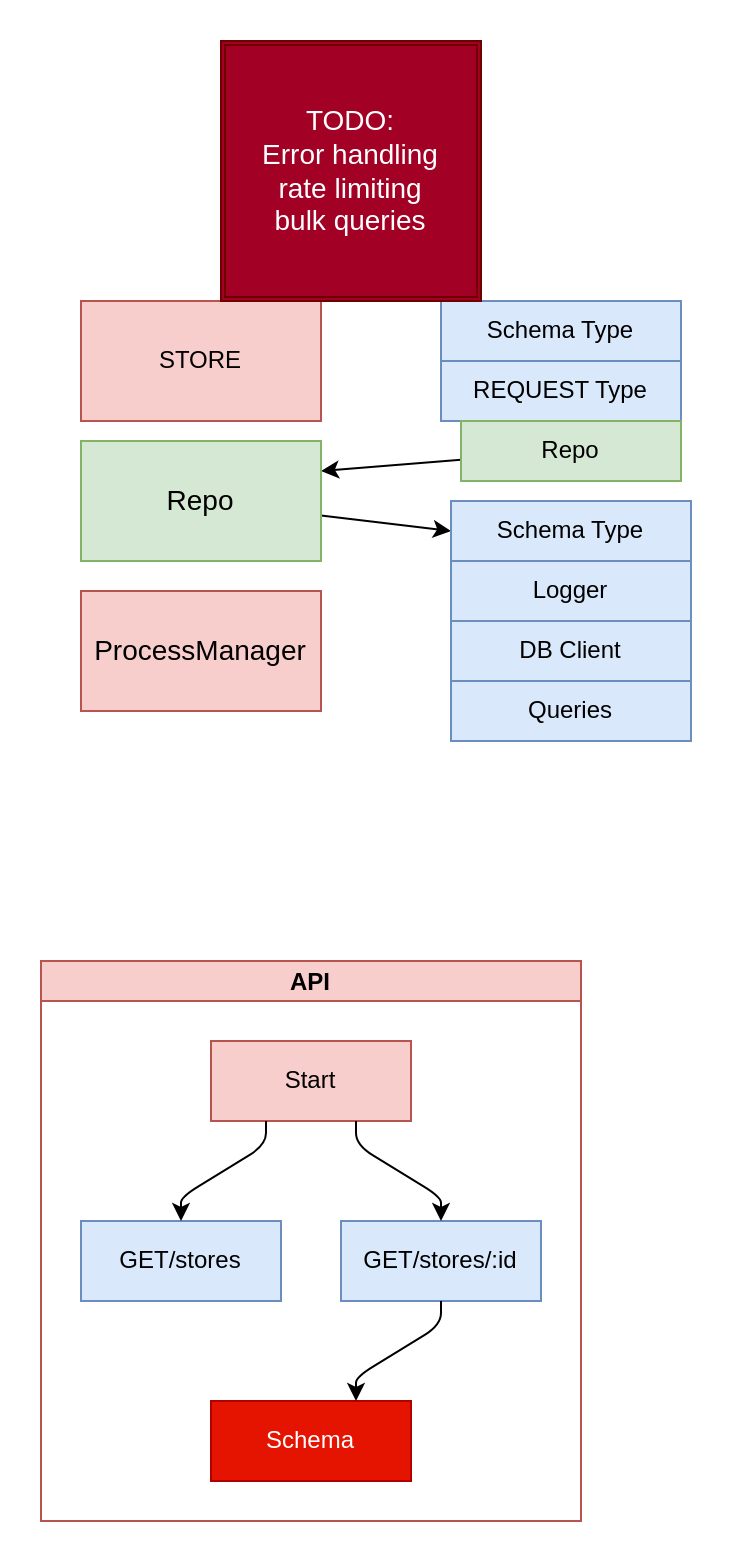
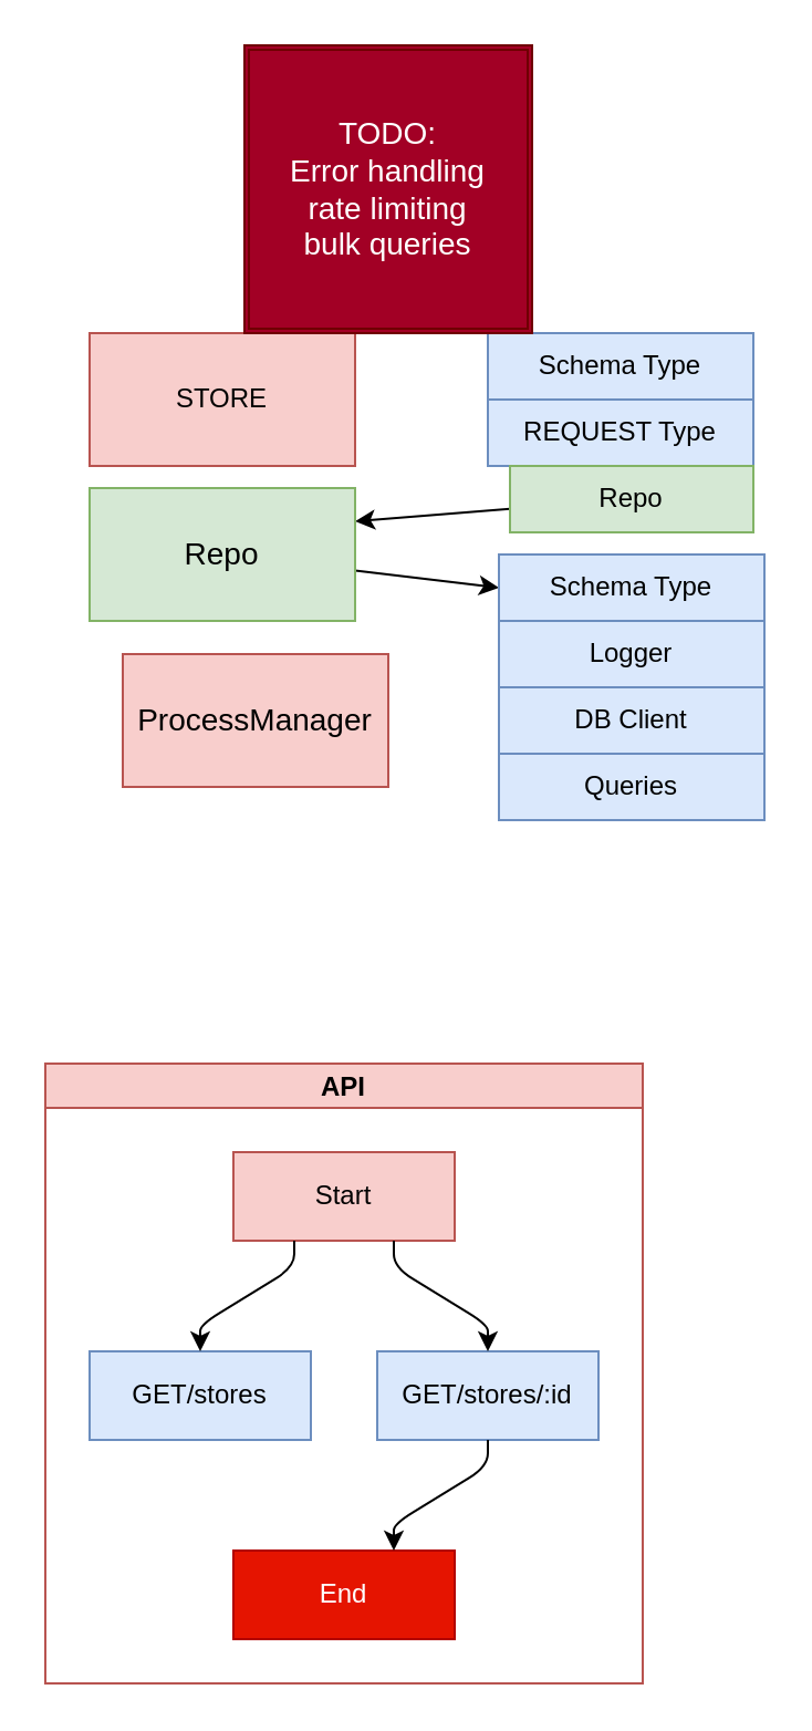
  <mxCell id="0" />
  <mxCell id="1" parent="0" />
  <mxCell id="2" value="API" style="swimlane;startSize=20;horizontal=1;childLayout=flowLayout;flowOrientation=north;resizable=0;interRankCellSpacing=50;containerType=tree;fontSize=12;fillColor=#f8cecc;strokeColor=#b85450;" vertex="1" parent="1"><mxGeometry x="20" y="480" width="270" height="280" as="geometry" /></mxCell>
  <mxCell id="3" value="Start" style="whiteSpace=wrap;html=1;fillColor=#f8cecc;strokeColor=#b85450;" vertex="1" parent="2"><mxGeometry x="85" y="40" width="100" height="40" as="geometry" /></mxCell>
  <mxCell id="4" value="GET/stores" style="whiteSpace=wrap;html=1;fillColor=#dae8fc;strokeColor=#6c8ebf;" vertex="1" parent="2"><mxGeometry x="20" y="130" width="100" height="40" as="geometry" /></mxCell>
  <mxCell id="5" value="" style="html=1;rounded=1;curved=0;sourcePerimeterSpacing=0;targetPerimeterSpacing=0;startSize=6;endSize=6;noEdgeStyle=1;orthogonal=1;" edge="1" parent="2" source="3" target="4"><mxGeometry relative="1" as="geometry"><Array as="points"><mxPoint x="112.5" y="92" /><mxPoint x="70" y="118" /></Array></mxGeometry></mxCell>
  <mxCell id="6" value="GET/stores/:id" style="whiteSpace=wrap;html=1;fillColor=#dae8fc;strokeColor=#6c8ebf;" vertex="1" parent="2"><mxGeometry x="150" y="130" width="100" height="40" as="geometry" /></mxCell>
  <mxCell id="7" value="" style="html=1;rounded=1;curved=0;sourcePerimeterSpacing=0;targetPerimeterSpacing=0;startSize=6;endSize=6;noEdgeStyle=1;orthogonal=1;" edge="1" parent="2" source="3" target="6"><mxGeometry relative="1" as="geometry"><Array as="points"><mxPoint x="157.5" y="92" /><mxPoint x="200" y="118" /></Array></mxGeometry></mxCell>
- <mxCell id="8" value="Schema" style="whiteSpace=wrap;html=1;strokeColor=#B20000;fillColor=#e51400;fontColor=#ffffff;" vertex="1" parent="2"><mxGeometry x="85" y="220" width="100" height="40" as="geometry" /></mxCell>
+ <mxCell id="8" value="End" style="whiteSpace=wrap;html=1;strokeColor=#B20000;fillColor=#e51400;fontColor=#ffffff;" vertex="1" parent="2"><mxGeometry x="85" y="220" width="100" height="40" as="geometry" /></mxCell>
  <mxCell id="9" value="" style="html=1;rounded=1;curved=0;sourcePerimeterSpacing=0;targetPerimeterSpacing=0;startSize=6;endSize=6;noEdgeStyle=1;orthogonal=1;" edge="1" parent="2" source="6" target="8"><mxGeometry relative="1" as="geometry"><Array as="points"><mxPoint x="200" y="182" /><mxPoint x="157.5" y="208" /></Array></mxGeometry></mxCell>
  <mxCell id="10" style="edgeStyle=none;html=1;" edge="1" parent="1" source="11" target="23"><mxGeometry relative="1" as="geometry" /></mxCell>
  <mxCell id="11" value="STORE" style="rounded=0;whiteSpace=wrap;html=1;fillColor=#f8cecc;strokeColor=#b85450;" vertex="1" parent="1"><mxGeometry x="40" y="150" width="120" height="60" as="geometry" /></mxCell>
  <mxCell id="12" value="Schema Type" style="rounded=0;whiteSpace=wrap;html=1;fillColor=#dae8fc;strokeColor=#6c8ebf;" vertex="1" parent="1"><mxGeometry x="220" y="150" width="120" height="30" as="geometry" /></mxCell>
  <mxCell id="13" value="REQUEST Type" style="rounded=0;whiteSpace=wrap;html=1;fillColor=#dae8fc;strokeColor=#6c8ebf;" vertex="1" parent="1"><mxGeometry x="220" y="180" width="120" height="30" as="geometry" /></mxCell>
  <mxCell id="14" style="edgeStyle=none;html=1;entryX=1;entryY=0.25;entryDx=0;entryDy=0;" edge="1" parent="1" source="15" target="17"><mxGeometry relative="1" as="geometry" /></mxCell>
  <mxCell id="15" value="Repo" style="rounded=0;whiteSpace=wrap;html=1;fillColor=#d5e8d4;strokeColor=#82b366;" vertex="1" parent="1"><mxGeometry x="230" y="210" width="110" height="30" as="geometry" /></mxCell>
  <mxCell id="16" style="edgeStyle=none;html=1;entryX=0;entryY=0.5;entryDx=0;entryDy=0;fontSize=14;" edge="1" parent="1" source="17" target="18"><mxGeometry relative="1" as="geometry" /></mxCell>
  <mxCell id="17" value="&lt;span style=&quot;font-size: 14px;&quot;&gt;Repo&lt;/span&gt;" style="rounded=0;whiteSpace=wrap;html=1;fillColor=#d5e8d4;strokeColor=#82b366;" vertex="1" parent="1"><mxGeometry x="40" y="220" width="120" height="60" as="geometry" /></mxCell>
  <mxCell id="18" value="Schema Type" style="rounded=0;whiteSpace=wrap;html=1;fillColor=#dae8fc;strokeColor=#6c8ebf;" vertex="1" parent="1"><mxGeometry x="225" y="250" width="120" height="30" as="geometry" /></mxCell>
  <mxCell id="19" value="Logger" style="rounded=0;whiteSpace=wrap;html=1;fillColor=#dae8fc;strokeColor=#6c8ebf;" vertex="1" parent="1"><mxGeometry x="225" y="280" width="120" height="30" as="geometry" /></mxCell>
  <mxCell id="20" value="DB Client" style="rounded=0;whiteSpace=wrap;html=1;fillColor=#dae8fc;strokeColor=#6c8ebf;" vertex="1" parent="1"><mxGeometry x="225" y="310" width="120" height="30" as="geometry" /></mxCell>
  <mxCell id="21" value="Queries" style="rounded=0;whiteSpace=wrap;html=1;fillColor=#dae8fc;strokeColor=#6c8ebf;" vertex="1" parent="1"><mxGeometry x="225" y="340" width="120" height="30" as="geometry" /></mxCell>
- <mxCell id="22" value="ProcessManager" style="rounded=0;whiteSpace=wrap;html=1;strokeColor=#b85450;fontSize=14;fillColor=#f8cecc;" vertex="1" parent="1"><mxGeometry x="40" y="295" width="120" height="60" as="geometry" /></mxCell>
+ <mxCell id="22" value="ProcessManager" style="rounded=0;whiteSpace=wrap;html=1;strokeColor=#b85450;fontSize=14;fillColor=#f8cecc;" vertex="1" parent="1"><mxGeometry x="55" y="295" width="120" height="60" as="geometry" /></mxCell>
  <mxCell id="23" value="TODO:&lt;br&gt;Error handling&lt;br&gt;rate limiting&lt;br&gt;bulk queries&lt;br&gt;" style="shape=ext;double=1;whiteSpace=wrap;html=1;aspect=fixed;strokeColor=#6F0000;fontSize=14;fillColor=#a20025;fontColor=#ffffff;" vertex="1" parent="1"><mxGeometry x="110" y="20" width="130" height="130" as="geometry" /></mxCell>
